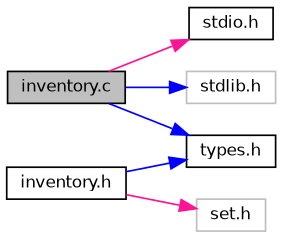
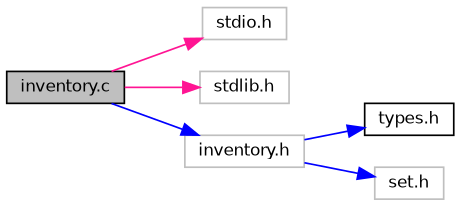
  digraph {
    rankdir=LR
    node [color=black fillcolor=white fontname=Helvetica fontsize=10 shape=record style=filled]
    edge [color=blue fontname=Helvetica fontsize=10 labelfontname=Helvetica labelfontsize=10 style=solid]
    n1 [fillcolor=grey75 fontcolor=black height=0.2 label="inventory.c" width=0.4]
-   n2 [height=0.2 label="stdio.h" width=0.4]
+   n2 [color=grey75 height=0.2 label="stdio.h" width=0.4]
    n3 [color=grey75 height=0.2 label="stdlib.h" width=0.4]
-   n4 [height=0.2 label="inventory.h" width=0.4]
+   n4 [color=grey75 height=0.2 label="inventory.h" width=0.4]
    n5 [height=0.2 label="types.h" width=0.4]
    n6 [color=grey75 height=0.2 label="set.h" width=0.4]
    n1 -> n2 [color=deeppink]
-   n1 -> n3
-   n1 -> n5
+   n1 -> n3 [color=deeppink]
+   n1 -> n4
    n4 -> n5
-   n4 -> n6 [color=deeppink]
+   n4 -> n6
  }
